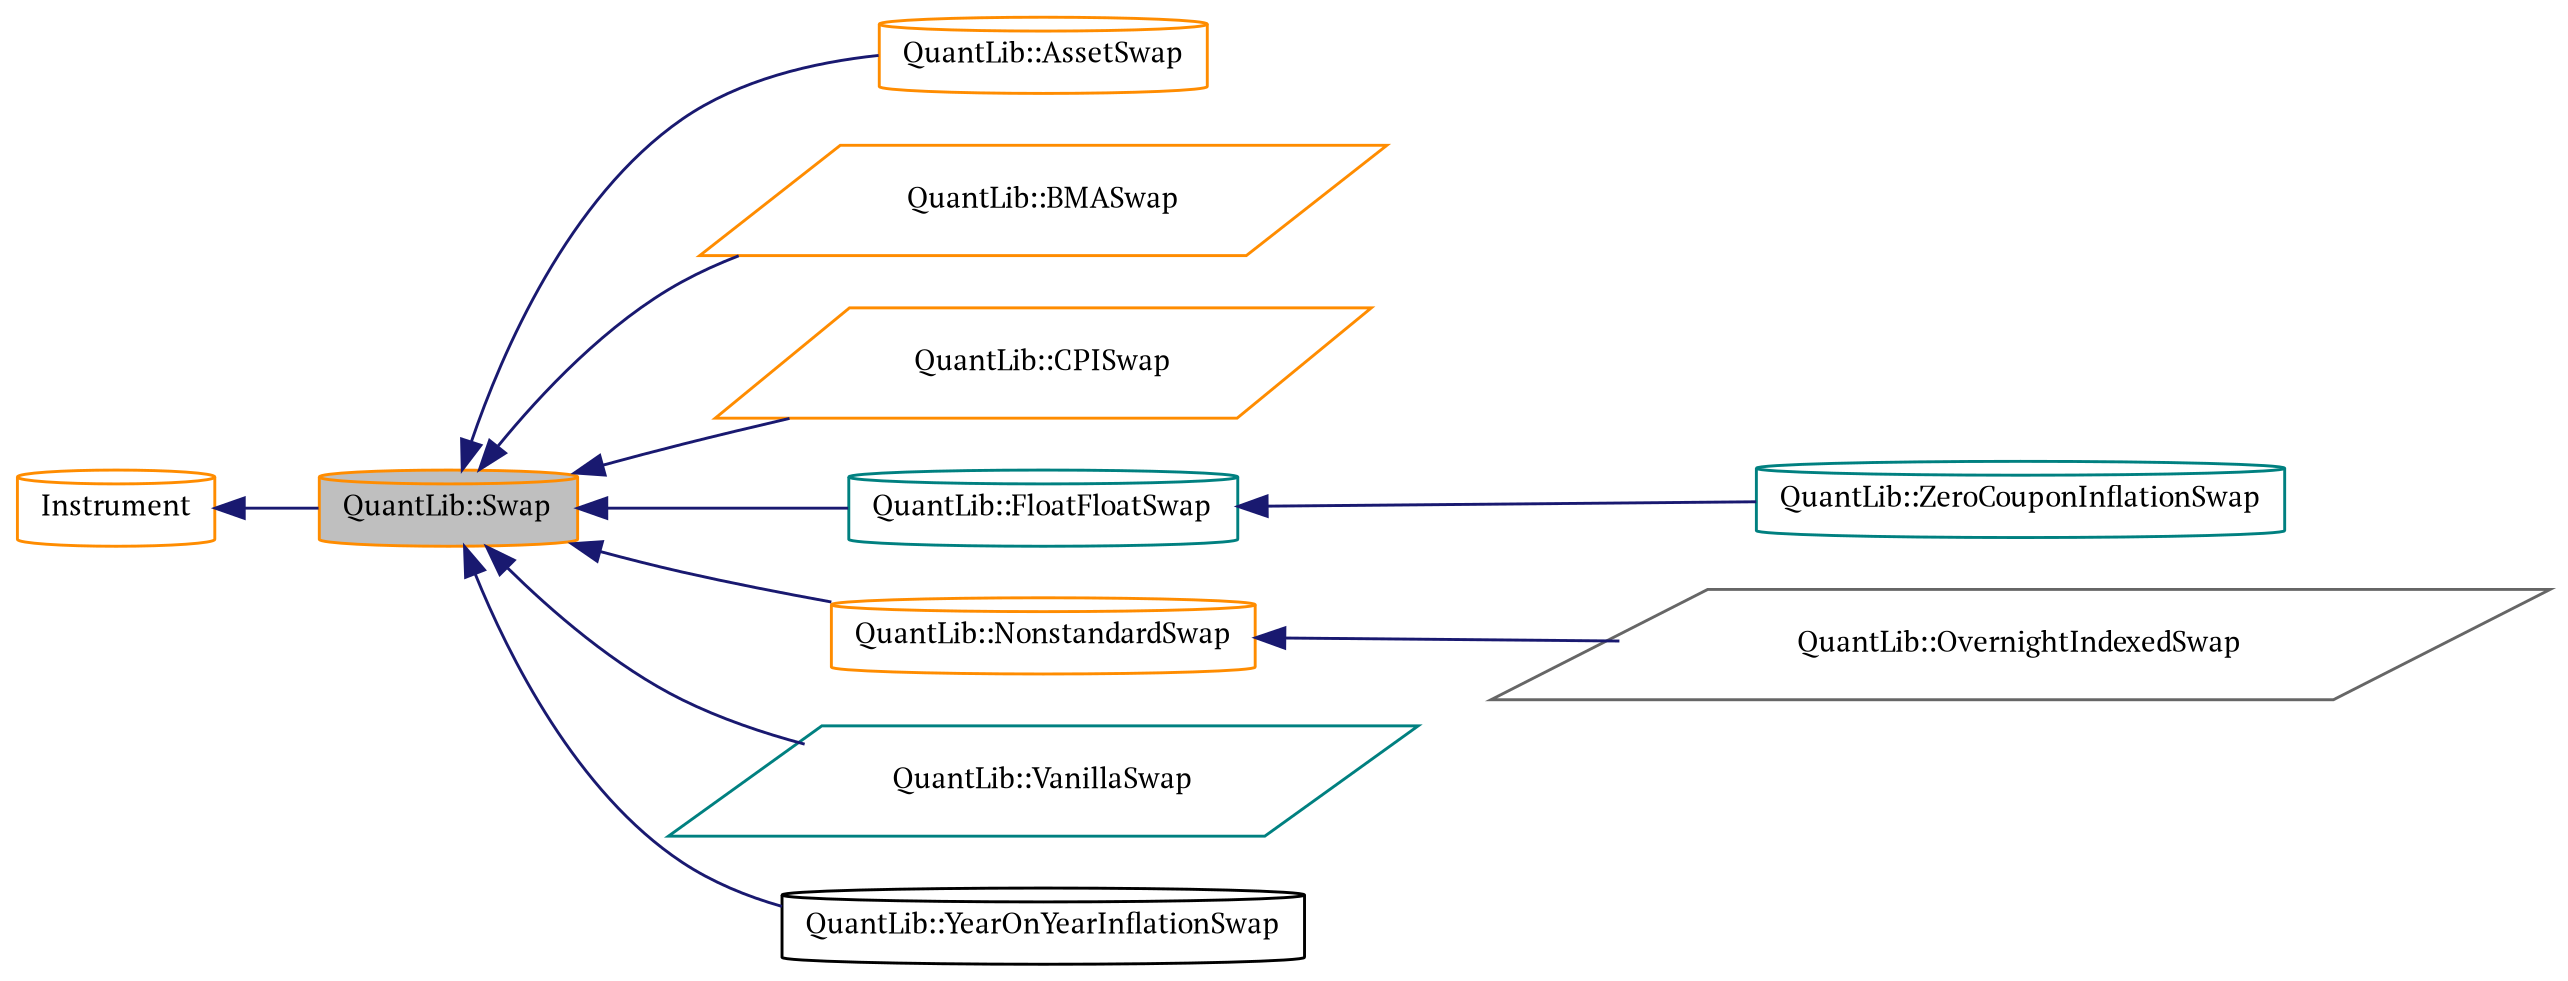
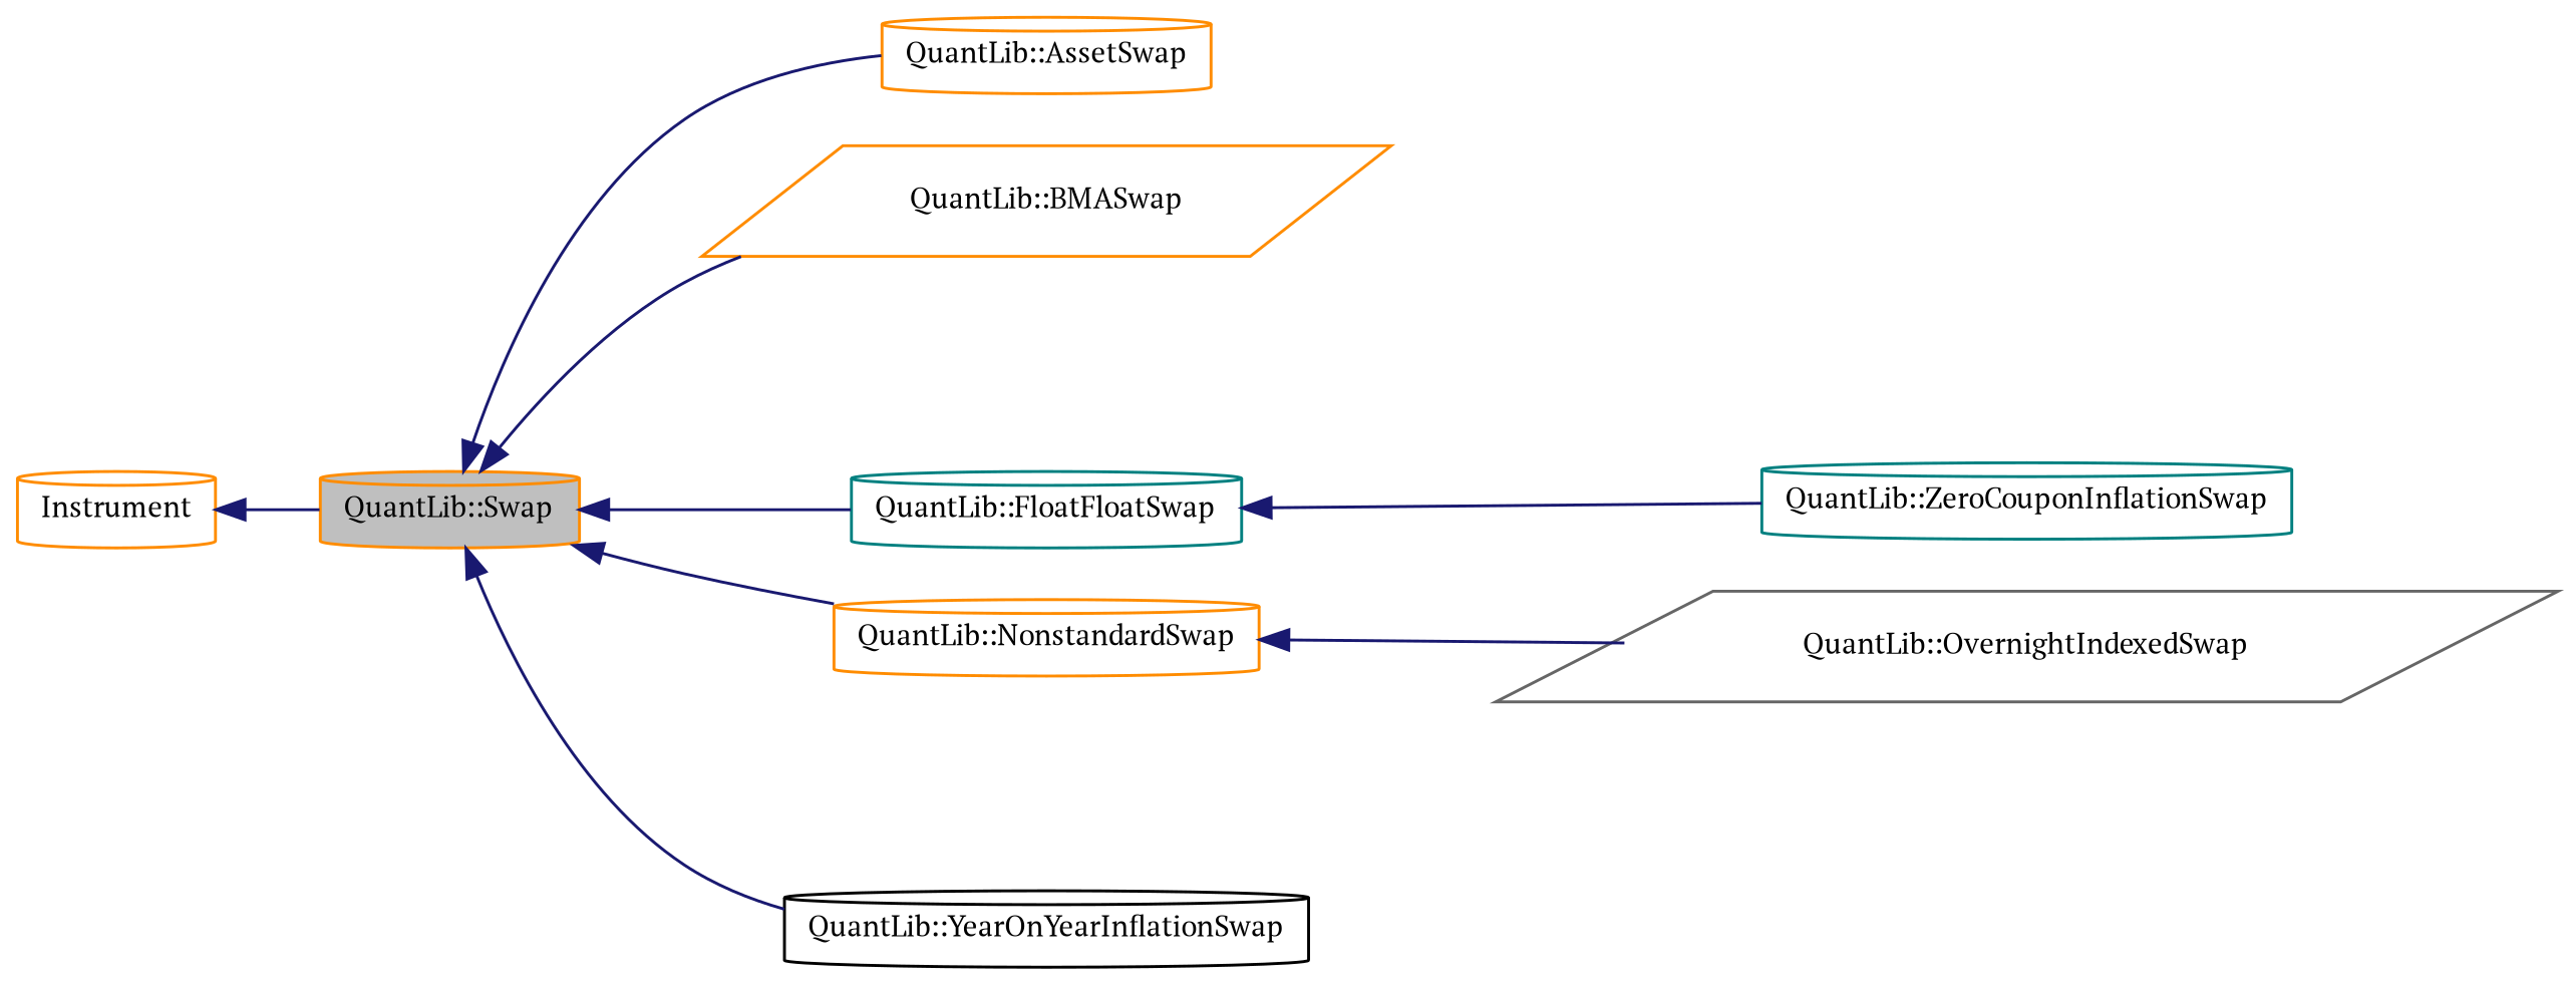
  digraph {
    fontname="PT Serif"
    rankdir=LR
    node [color=darkorange fillcolor=white fontname="PT Serif" fontsize=10 shape=cylinder style=filled]
    edge [color=midnightblue dir=back fontname="PT Serif" fontsize=10 labelfontname=Helvetica labelfontsize=10 style=solid]
    n1 [fillcolor=grey75 fontcolor=black height=0.2 label="QuantLib::Swap" width=0.4]
    n2 [height=0.2 label="QuantLib::AssetSwap" width=0.4]
    n3 [height=0.2 label="QuantLib::BMASwap" shape=parallelogram width=0.4]
-   n4 [height=0.2 label="QuantLib::CPISwap" shape=parallelogram width=0.4]
    n5 [color=teal height=0.2 label="QuantLib::FloatFloatSwap" width=0.4]
    n6 [height=0.2 label="QuantLib::NonstandardSwap" width=0.4]
-   n7 [color=teal height=0.2 label="QuantLib::VanillaSwap" shape=parallelogram width=0.4]
    n8 [color=black height=0.2 label="QuantLib::YearOnYearInflationSwap" width=0.4]
    n9 [color=teal height=0.2 label="QuantLib::ZeroCouponInflationSwap" width=0.4]
    n10 [color=gray40 height=0.2 label="QuantLib::OvernightIndexedSwap" shape=parallelogram width=0.4]
    n11 [height=0.2 label=Instrument width=0.4]
    n1 -> n2
    n1 -> n3
-   n1 -> n4
    n1 -> n5
    n1 -> n6
-   n1 -> n7
    n1 -> n8
    n5 -> n9
    n6 -> n10
    n11 -> n1
  }
